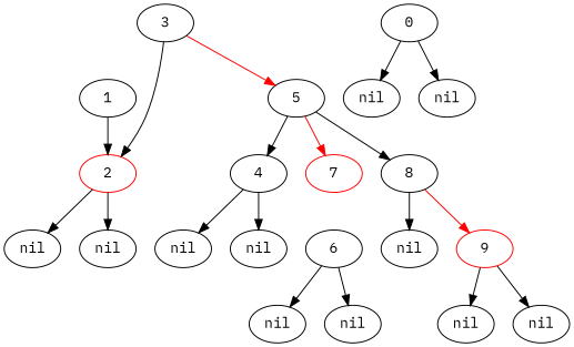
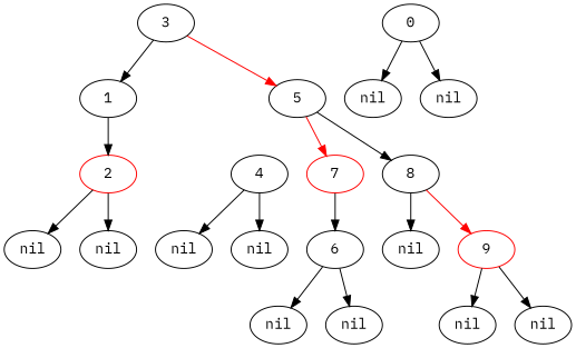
  digraph {
    fontname="IBM Plex Mono"
    node [fontname="IBM Plex Mono"]
    edge [fontname="IBM Plex Mono"]
    n1 [label=3]
    n2 [label=1]
    n3 [label=5]
    n4 [color=red label=2]
    n5 [label=4]
    n6 [color=red label=7]
    n7 [label=8]
    n8 [label=0]
    n9 [label=nil]
    n10 [label=nil]
    n11 [label=nil]
    n12 [label=nil]
    n13 [label=nil]
    n14 [label=nil]
    n15 [label=6]
    n16 [label=nil]
    n17 [label=nil]
    n18 [label=nil]
    n19 [color=red label=9]
    n20 [label=nil]
    n21 [label=nil]
-   n1 -> n4
+   n1 -> n2
    n1 -> n3 [color=red]
    n2 -> n4
-   n3 -> n5
    n3 -> n6 [color=red]
    n3 -> n7
    n4 -> n11
    n4 -> n12
    n5 -> n13
    n5 -> n14
+   n6 -> n15
    n7 -> n18
    n7 -> n19 [color=red]
    n8 -> n9
    n8 -> n10
    n15 -> n16
    n15 -> n17
    n19 -> n20
    n19 -> n21
  }
